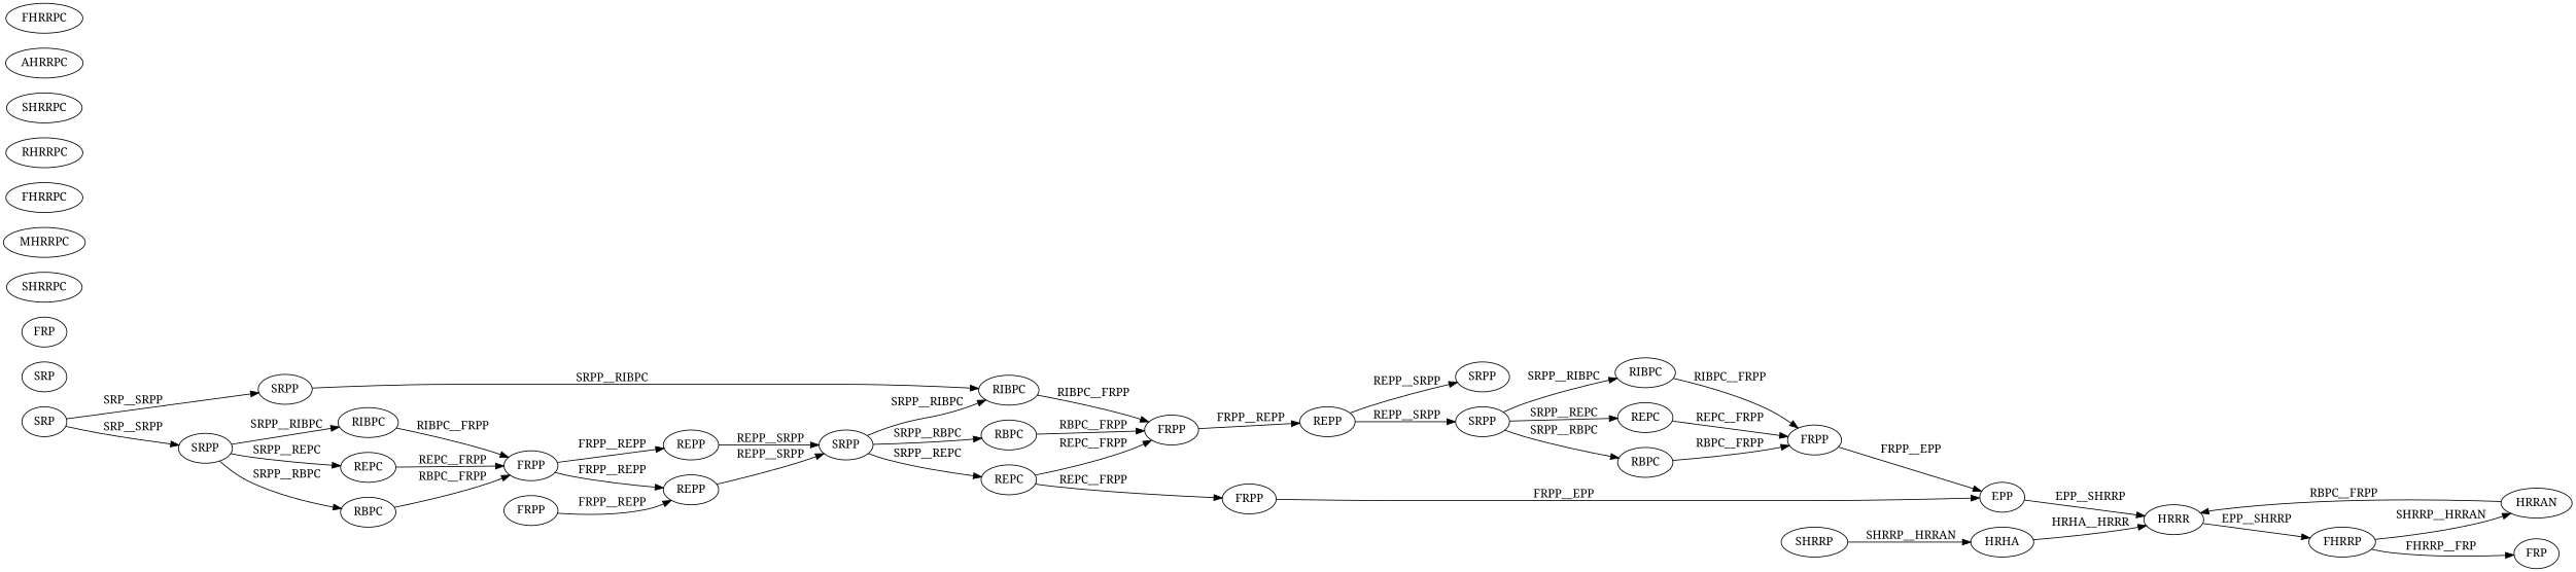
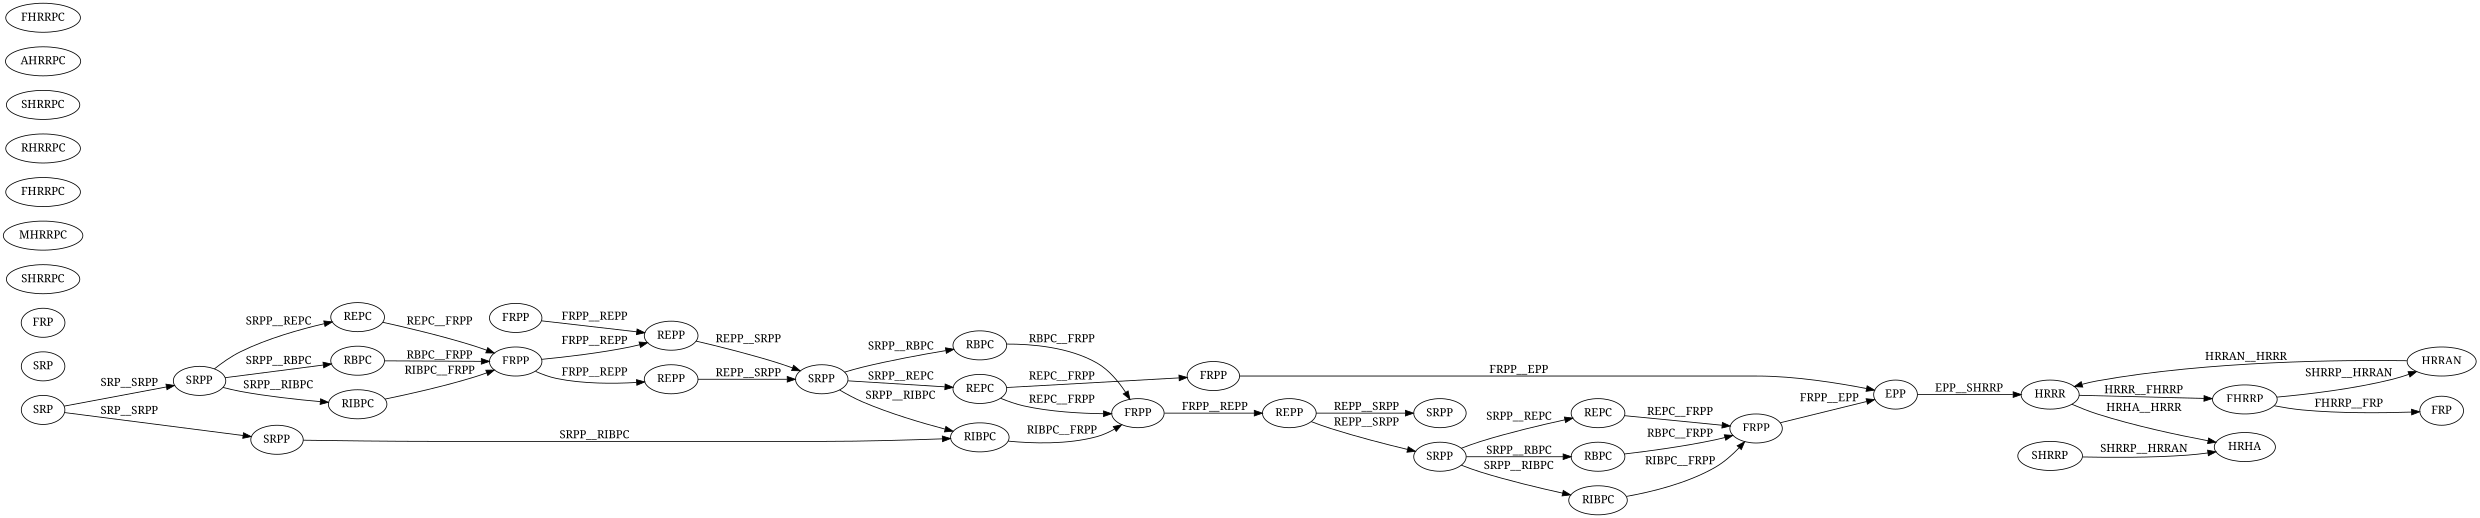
  digraph {
    fontname="Noto Serif"
    rankdir=LR
    node [color=black fontcolor=black fontname="Noto Serif"]
    edge [color=black fontcolor=black fontname="Noto Serif"]
    n1 [label=SRP]
    n2 [label=SRPP]
    n3 [label=SRPP]
    n4 [label=REPC]
    n5 [label=RBPC]
    n6 [label=RIBPC]
    n7 [label=RIBPC]
    n8 [label=FRPP]
    n9 [label=FRPP]
    n10 [label=REPP]
    n11 [label=SRPP]
    n12 [label=REPP]
    n13 [label=FRPP]
    n14 [label=RBPC]
    n15 [label=REPC]
    n16 [label=FRPP]
    n17 [label=REPP]
    n18 [label=EPP]
    n19 [label=SRPP]
    n20 [label=SRPP]
    n21 [label=REPC]
    n22 [label=RBPC]
    n23 [label=RIBPC]
    n24 [label=FRPP]
    n25 [label=HRRR]
    n26 [label=SHRRP]
    n27 [label=HRHA]
    n28 [label=HRRAN]
    n29 [label=SRP]
    n30 [label=FRP]
    n31 [label=FHRRP]
    n32 [label=SHRRPC]
    n33 [label=MHRRPC]
    n34 [label=FHRRPC]
    n35 [label=RHRRPC]
    n36 [label=SHRRPC]
    n37 [label=AHRRPC]
    n38 [label=FHRRPC]
    n39 [label=FRP]
    n1 -> n2 [label=" SRP__SRPP"]
    n1 -> n3 [label=" SRP__SRPP"]
    n2 -> n4 [label=" SRPP__REPC"]
    n2 -> n5 [label=" SRPP__RBPC"]
    n2 -> n6 [label=" SRPP__RIBPC"]
    n3 -> n7 [label=" SRPP__RIBPC"]
    n4 -> n8 [label=" REPC__FRPP"]
    n5 -> n8 [label=" RBPC__FRPP"]
    n6 -> n8 [label=" RIBPC__FRPP"]
    n7 -> n13 [label=" RIBPC__FRPP"]
    n8 -> n10 [label=" FRPP__REPP"]
    n8 -> n12 [label=" FRPP__REPP"]
    n9 -> n10 [label=" FRPP__REPP"]
    n10 -> n11 [label=" REPP__SRPP"]
    n11 -> n7 [label=" SRPP__RIBPC"]
    n11 -> n14 [label=" SRPP__RBPC"]
    n11 -> n15 [label=" SRPP__REPC"]
    n12 -> n11 [label=" REPP__SRPP"]
    n13 -> n17 [label=" FRPP__REPP"]
    n14 -> n13 [label=" RBPC__FRPP"]
    n15 -> n13 [label=" REPC__FRPP"]
    n15 -> n16 [label=" REPC__FRPP"]
    n16 -> n18 [label=" FRPP__EPP"]
    n17 -> n19 [label=" REPP__SRPP"]
    n17 -> n20 [label=" REPP__SRPP"]
    n18 -> n25 [label=" EPP__SHRRP"]
    n19 -> n21 [label=" SRPP__REPC"]
    n19 -> n22 [label=" SRPP__RBPC"]
    n19 -> n23 [label=" SRPP__RIBPC"]
    n21 -> n24 [label=" REPC__FRPP"]
    n22 -> n24 [label=" RBPC__FRPP"]
    n23 -> n24 [label=" RIBPC__FRPP"]
    n24 -> n18 [label=" FRPP__EPP"]
-   n25 -> n31 [label=" EPP__SHRRP"]
+   n25 -> n31 [label=" HRRR__FHRRP"]
    n26 -> n27 [label=" SHRRP__HRRAN"]
-   n27 -> n25 [label=" HRHA__HRRR"]
-   n28 -> n25 [label=" RBPC__FRPP"]
+   n25 -> n27 [label=" HRHA__HRRR"]
+   n28 -> n25 [label=" HRRAN__HRRR"]
    n31 -> n28 [label=" SHRRP__HRRAN"]
    n31 -> n39 [label=" FHRRP__FRP"]
  }
